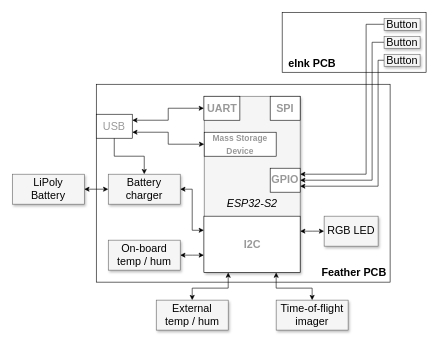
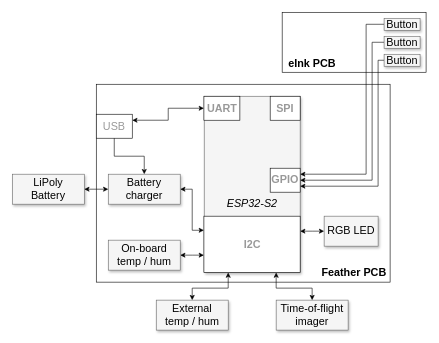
  <mxCell id="0" style=";html=1;" />
  <mxCell id="1" style=";html=1;" parent="0" />
  <mxCell id="2" value="" style="rounded=0;whiteSpace=wrap;html=1;fontSize=14;fontColor=#999999;fillColor=none;" vertex="1" parent="1"><mxGeometry x="470" y="20" width="240" height="100" as="geometry" /></mxCell>
  <mxCell id="3" value="" style="rounded=0;whiteSpace=wrap;html=1;fontSize=14;fontColor=#999999;fillColor=none;" vertex="1" parent="1"><mxGeometry x="160" y="140" width="490" height="330" as="geometry" /></mxCell>
  <mxCell id="4" style="edgeStyle=elbowEdgeStyle;rounded=0;html=1;startArrow=classic;startFill=1;jettySize=auto;orthogonalLoop=1;fontSize=18;elbow=vertical;" parent="1" source="5" target="6" edge="1"><mxGeometry relative="1" as="geometry"><Array as="points"><mxPoint x="520" y="385" /></Array></mxGeometry></mxCell>
  <mxCell id="5" value="&lt;i&gt;&lt;br&gt;&lt;br&gt;&lt;br&gt;ESP32-S2&lt;/i&gt;" style="whiteSpace=wrap;html=1;shadow=1;fontSize=18;fillColor=#f5f5f5;strokeColor=#666666;" parent="1" vertex="1"><mxGeometry x="340" y="160" width="160" height="294" as="geometry" /></mxCell>
  <mxCell id="6" value="RGB LED" style="whiteSpace=wrap;html=1;shadow=1;fontSize=18;fillColor=#f5f5f5;strokeColor=#666666;" parent="1" vertex="1"><mxGeometry x="540" y="360" width="90" height="50" as="geometry" /></mxCell>
  <mxCell id="7" value="LiPoly&lt;br&gt;Battery" style="whiteSpace=wrap;html=1;shadow=1;fontSize=18;fillColor=#f5f5f5;strokeColor=#666666;" parent="1" vertex="1"><mxGeometry x="20" y="290" width="120" height="50" as="geometry" /></mxCell>
  <mxCell id="8" value="" style="edgeStyle=orthogonalEdgeStyle;rounded=0;orthogonalLoop=1;jettySize=auto;html=1;fontSize=14;fontColor=#999999;startArrow=classic;startFill=1;" edge="1" parent="1" source="9" target="14"><mxGeometry relative="1" as="geometry"><Array as="points"><mxPoint x="320" y="425" /><mxPoint x="320" y="425" /></Array></mxGeometry></mxCell>
  <mxCell id="9" value="On-board&lt;br&gt;temp / hum" style="whiteSpace=wrap;html=1;shadow=1;fontSize=18;fillColor=#f5f5f5;strokeColor=#666666;" parent="1" vertex="1"><mxGeometry x="180" y="400" width="120" height="50" as="geometry" /></mxCell>
  <mxCell id="10" value="Time-of-flight&lt;br style=&quot;border-color: var(--border-color);&quot;&gt;imager" style="whiteSpace=wrap;html=1;shadow=1;fontSize=18;fillColor=#f5f5f5;strokeColor=#666666;" parent="1" vertex="1"><mxGeometry x="460" y="500" width="120" height="50" as="geometry" /></mxCell>
  <mxCell id="11" style="edgeStyle=elbowEdgeStyle;rounded=0;html=1;startArrow=classic;startFill=1;jettySize=auto;orthogonalLoop=1;fontSize=18;elbow=vertical;exitX=0.5;exitY=0;exitDx=0;exitDy=0;entryX=0.25;entryY=1;entryDx=0;entryDy=0;" parent="1" source="12" target="5" edge="1"><mxGeometry relative="1" as="geometry"><Array as="points"><mxPoint x="340" y="480" /></Array></mxGeometry></mxCell>
  <mxCell id="12" value="External&lt;br&gt;temp / hum" style="whiteSpace=wrap;html=1;shadow=1;fontSize=18;fillColor=#f5f5f5;strokeColor=#666666;" parent="1" vertex="1"><mxGeometry x="260" y="500" width="120" height="50" as="geometry" /></mxCell>
  <mxCell id="13" value="&lt;b&gt;SPI&lt;/b&gt;" style="rounded=0;whiteSpace=wrap;html=1;fontSize=18;fontColor=#999999;" vertex="1" parent="1"><mxGeometry x="450" y="160" width="50" height="40" as="geometry" /></mxCell>
  <mxCell id="14" value="&lt;b&gt;I2C&lt;/b&gt;" style="rounded=0;whiteSpace=wrap;html=1;fontSize=18;fontColor=#999999;" vertex="1" parent="1"><mxGeometry x="339.5" y="360" width="160.5" height="94" as="geometry" /></mxCell>
  <mxCell id="15" value="&lt;b&gt;UART&lt;/b&gt;" style="rounded=0;whiteSpace=wrap;html=1;fontSize=18;fontColor=#999999;" vertex="1" parent="1"><mxGeometry x="339.5" y="160" width="60" height="40" as="geometry" /></mxCell>
  <mxCell id="16" value="Battery&lt;br&gt;charger" style="whiteSpace=wrap;html=1;shadow=1;fontSize=18;fillColor=#f5f5f5;strokeColor=#666666;" vertex="1" parent="1"><mxGeometry x="180" y="290" width="120" height="50" as="geometry" /></mxCell>
  <mxCell id="17" value="&lt;span&gt;USB&lt;/span&gt;" style="rounded=0;whiteSpace=wrap;html=1;fontSize=18;fontColor=#999999;fontStyle=0" vertex="1" parent="1"><mxGeometry x="160" y="190" width="60" height="40" as="geometry" /></mxCell>
- <mxCell id="18" value="&lt;b&gt;&lt;font style=&quot;font-size: 14px;&quot;&gt;Mass Storage Device&lt;/font&gt;&lt;br&gt;&lt;/b&gt;" style="rounded=0;whiteSpace=wrap;html=1;fontSize=18;fontColor=#999999;" vertex="1" parent="1"><mxGeometry x="340" y="220" width="120" height="40" as="geometry" /></mxCell>
  <mxCell id="19" style="edgeStyle=elbowEdgeStyle;rounded=0;html=1;startArrow=classic;startFill=1;jettySize=auto;orthogonalLoop=1;fontSize=18;elbow=vertical;entryX=1;entryY=0.5;entryDx=0;entryDy=0;exitX=0;exitY=0.5;exitDx=0;exitDy=0;" edge="1" parent="1" source="16" target="7"><mxGeometry relative="1" as="geometry"><mxPoint x="240" y="160" as="sourcePoint" /><mxPoint x="350" y="400.333" as="targetPoint" /></mxGeometry></mxCell>
  <mxCell id="20" style="edgeStyle=orthogonalEdgeStyle;rounded=0;html=1;startArrow=classic;startFill=1;jettySize=auto;orthogonalLoop=1;fontSize=18;elbow=vertical;exitX=1;exitY=0.25;exitDx=0;exitDy=0;" edge="1" parent="1" source="17" target="15"><mxGeometry relative="1" as="geometry"><mxPoint x="230" y="200" as="sourcePoint" /><mxPoint x="270" y="200.003" as="targetPoint" /><Array as="points"><mxPoint x="280" y="200" /><mxPoint x="280" y="180" /></Array></mxGeometry></mxCell>
- <mxCell id="21" style="edgeStyle=orthogonalEdgeStyle;rounded=0;html=1;startArrow=classic;startFill=1;jettySize=auto;orthogonalLoop=1;fontSize=18;elbow=vertical;exitX=1;exitY=0.75;exitDx=0;exitDy=0;entryX=0;entryY=0.5;entryDx=0;entryDy=0;" edge="1" parent="1" source="17" target="18"><mxGeometry relative="1" as="geometry"><mxPoint x="240" y="210" as="sourcePoint" /><mxPoint x="349.5" y="190" as="targetPoint" /></mxGeometry></mxCell>
  <mxCell id="22" style="edgeStyle=orthogonalEdgeStyle;rounded=0;html=1;startArrow=none;startFill=0;jettySize=auto;orthogonalLoop=1;fontSize=18;elbow=vertical;exitX=0.5;exitY=1;exitDx=0;exitDy=0;entryX=0.5;entryY=0;entryDx=0;entryDy=0;" edge="1" parent="1" source="17" target="16"><mxGeometry relative="1" as="geometry"><mxPoint x="230" y="240" as="sourcePoint" /><mxPoint x="350" y="260" as="targetPoint" /></mxGeometry></mxCell>
  <mxCell id="23" style="edgeStyle=orthogonalEdgeStyle;rounded=0;html=1;startArrow=classic;startFill=1;jettySize=auto;orthogonalLoop=1;fontSize=18;elbow=vertical;exitX=1;exitY=0.5;exitDx=0;exitDy=0;entryX=0;entryY=0.25;entryDx=0;entryDy=0;" edge="1" parent="1" source="16" target="14"><mxGeometry relative="1" as="geometry"><mxPoint x="230" y="240" as="sourcePoint" /><mxPoint x="350" y="260" as="targetPoint" /><Array as="points"><mxPoint x="320" y="315" /><mxPoint x="320" y="384" /></Array></mxGeometry></mxCell>
  <mxCell id="24" value="&lt;b&gt;GPIO&lt;/b&gt;" style="rounded=0;whiteSpace=wrap;html=1;fontSize=18;fontColor=#999999;" vertex="1" parent="1"><mxGeometry x="450" y="280" width="50" height="40" as="geometry" /></mxCell>
  <mxCell id="25" style="edgeStyle=orthogonalEdgeStyle;rounded=0;html=1;startArrow=none;startFill=0;jettySize=auto;orthogonalLoop=1;fontSize=18;elbow=vertical;exitX=0;exitY=0.5;exitDx=0;exitDy=0;entryX=1;entryY=0.25;entryDx=0;entryDy=0;" edge="1" parent="1" source="28" target="24"><mxGeometry relative="1" as="geometry"><mxPoint x="200" y="250" as="sourcePoint" /><mxPoint x="250" y="300" as="targetPoint" /><Array as="points"><mxPoint x="610" y="40" /><mxPoint x="610" y="290" /></Array></mxGeometry></mxCell>
  <mxCell id="26" style="edgeStyle=orthogonalEdgeStyle;rounded=0;html=1;startArrow=none;startFill=0;jettySize=auto;orthogonalLoop=1;fontSize=18;elbow=vertical;exitX=0;exitY=0.5;exitDx=0;exitDy=0;entryX=1;entryY=0.5;entryDx=0;entryDy=0;" edge="1" parent="1" source="29" target="24"><mxGeometry relative="1" as="geometry"><mxPoint x="589.84" y="129.2" as="sourcePoint" /><mxPoint x="510" y="300" as="targetPoint" /><Array as="points"><mxPoint x="620" y="70" /><mxPoint x="620" y="300" /></Array></mxGeometry></mxCell>
  <mxCell id="27" style="edgeStyle=orthogonalEdgeStyle;rounded=0;html=1;startArrow=none;startFill=0;jettySize=auto;orthogonalLoop=1;fontSize=18;elbow=vertical;exitX=0;exitY=0.5;exitDx=0;exitDy=0;entryX=1;entryY=0.75;entryDx=0;entryDy=0;" edge="1" parent="1" source="30" target="24"><mxGeometry relative="1" as="geometry"><mxPoint x="599.2" y="130.3" as="sourcePoint" /><mxPoint x="510" y="310" as="targetPoint" /><Array as="points"><mxPoint x="630" y="100" /><mxPoint x="630" y="310" /></Array></mxGeometry></mxCell>
  <mxCell id="28" value="Button" style="whiteSpace=wrap;html=1;shadow=1;fontSize=18;fillColor=#f5f5f5;strokeColor=#666666;" vertex="1" parent="1"><mxGeometry x="640" y="30" width="60" height="20" as="geometry" /></mxCell>
  <mxCell id="29" value="Button" style="whiteSpace=wrap;html=1;shadow=1;fontSize=18;fillColor=#f5f5f5;strokeColor=#666666;" vertex="1" parent="1"><mxGeometry x="640" y="60" width="60" height="20" as="geometry" /></mxCell>
  <mxCell id="30" value="Button" style="whiteSpace=wrap;html=1;shadow=1;fontSize=18;fillColor=#f5f5f5;strokeColor=#666666;" vertex="1" parent="1"><mxGeometry x="640" y="90" width="60" height="20" as="geometry" /></mxCell>
  <mxCell id="31" style="edgeStyle=elbowEdgeStyle;rounded=0;html=1;startArrow=classic;startFill=1;jettySize=auto;orthogonalLoop=1;fontSize=18;elbow=vertical;exitX=0.5;exitY=0;exitDx=0;exitDy=0;entryX=0.75;entryY=1;entryDx=0;entryDy=0;" edge="1" parent="1" source="10" target="5"><mxGeometry relative="1" as="geometry"><mxPoint x="330" y="510" as="sourcePoint" /><mxPoint x="390" y="464" as="targetPoint" /><Array as="points"><mxPoint x="490" y="480" /></Array></mxGeometry></mxCell>
  <mxCell id="32" value="Feather PCB" style="text;strokeColor=none;align=center;fillColor=none;html=1;verticalAlign=middle;whiteSpace=wrap;rounded=0;fontSize=18;fontColor=#000000;fontStyle=1" vertex="1" parent="1"><mxGeometry x="530" y="440" width="120" height="30" as="geometry" /></mxCell>
  <mxCell id="33" value="eInk PCB" style="text;strokeColor=none;align=center;fillColor=none;html=1;verticalAlign=middle;whiteSpace=wrap;rounded=0;fontSize=18;fontColor=#000000;fontStyle=1" vertex="1" parent="1"><mxGeometry x="470" y="90" width="100" height="30" as="geometry" /></mxCell>
